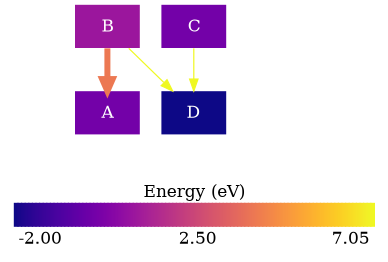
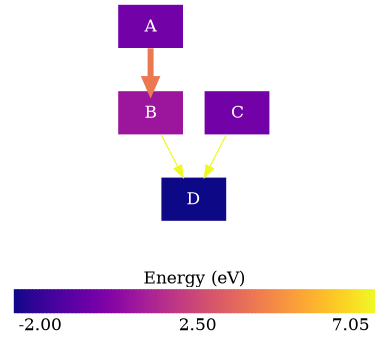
  strict digraph {
    nodesep=0.25
    rankdir=TB
    ranksep=0.5
    node [fillcolor="#7301a8" shape=plaintext style=filled]
    edge [color="#eff821" penwidth=1.0 weight=2.]
    n1 [label=<         <TABLE BORDER="0" CELLBORDER="0" CELLSPACING="0" CELLPADDING="0">           <TR>             <TD><FONT COLOR="#ffffff">A</FONT></TD>           </TR>         </TABLE>         >]
    n2 [fillcolor="#9b169d" label=<         <TABLE BORDER="0" CELLBORDER="0" CELLSPACING="0" CELLPADDING="0">           <TR>             <TD><FONT COLOR="#ffffff">B</FONT></TD>           </TR>         </TABLE>         >]
    n3 [fillcolor="#0d0886" label=<         <TABLE BORDER="0" CELLBORDER="0" CELLSPACING="0" CELLPADDING="0">           <TR>             <TD><FONT COLOR="#ffffff">D</FONT></TD>           </TR>         </TABLE>         >]
    n4 [fillcolor="#ffffff" label=<<TABLE BORDER="0" CELLBORDER="0" CELLSPACING="-1">             <TR>                 <TD COLSPAN="100">Energy (eV)</TD>             </TR>             <TR>                 <TD BGCOLOR="#0d0886:#150789" WIDTH="1" HEIGHT="20"></TD>                 <TD BGCOLOR="#150789:#1b068c" WIDTH="1" HEIGHT="20"></TD>                 <TD BGCOLOR="#1b068c:#21068f" WIDTH="1" HEIGHT="20"></TD>                 <TD BGCOLOR="#21068f:#260591" WIDTH="1" HEIGHT="20"></TD>                 <TD BGCOLOR="#260591:#2b0593" WIDTH="1" HEIGHT="20"></TD>                 <TD BGCOLOR="#2b0593:#300595" WIDTH="1" HEIGHT="20"></TD>                 <TD BGCOLOR="#300595:#340497" WIDTH="1" HEIGHT="20"></TD>                 <TD BGCOLOR="#340497:#390499" WIDTH="1" HEIGHT="20"></TD>                 <TD BGCOLOR="#390499:#3d049b" WIDTH="1" HEIGHT="20"></TD>                 <TD BGCOLOR="#3d049b:#41039c" WIDTH="1" HEIGHT="20"></TD>                 <TD BGCOLOR="#41039c:#46039e" WIDTH="1" HEIGHT="20"></TD>                 <TD BGCOLOR="#46039e:#4a03a0" WIDTH="1" HEIGHT="20"></TD>                 <TD BGCOLOR="#4a03a0:#4e02a1" WIDTH="1" HEIGHT="20"></TD>                 <TD BGCOLOR="#4e02a1:#5202a2" WIDTH="1" HEIGHT="20"></TD>                 <TD BGCOLOR="#5202a2:#5601a3" WIDTH="1" HEIGHT="20"></TD>                 <TD BGCOLOR="#5601a3:#5a01a4" WIDTH="1" HEIGHT="20"></TD>                 <TD BGCOLOR="#5a01a4:#5e01a5" WIDTH="1" HEIGHT="20"></TD>                 <TD BGCOLOR="#5e01a5:#6200a6" WIDTH="1" HEIGHT="20"></TD>                 <TD BGCOLOR="#6200a6:#6600a7" WIDTH="1" HEIGHT="20"></TD>                 <TD BGCOLOR="#6600a7:#6a00a7" WIDTH="1" HEIGHT="20"></TD>                 <TD BGCOLOR="#6a00a7:#6e00a7" WIDTH="1" HEIGHT="20"></TD>                 <TD BGCOLOR="#6e00a7:#7201a8" WIDTH="1" HEIGHT="20"></TD>                 <TD BGCOLOR="#7201a8:#7601a8" WIDTH="1" HEIGHT="20"></TD>                 <TD BGCOLOR="#7601a8:#7902a7" WIDTH="1" HEIGHT="20"></TD>                 <TD BGCOLOR="#7902a7:#7d03a7" WIDTH="1" HEIGHT="20"></TD>                 <TD BGCOLOR="#7d03a7:#8104a6" WIDTH="1" HEIGHT="20"></TD>                 <TD BGCOLOR="#8104a6:#8506a6" WIDTH="1" HEIGHT="20"></TD>                 <TD BGCOLOR="#8506a6:#8808a5" WIDTH="1" HEIGHT="20"></TD>                 <TD BGCOLOR="#8808a5:#8c0aa4" WIDTH="1" HEIGHT="20"></TD>                 <TD BGCOLOR="#8c0aa4:#900da3" WIDTH="1" HEIGHT="20"></TD>                 <TD BGCOLOR="#900da3:#9310a1" WIDTH="1" HEIGHT="20"></TD>                 <TD BGCOLOR="#9310a1:#9712a0" WIDTH="1" HEIGHT="20"></TD>                 <TD BGCOLOR="#9712a0:#9a159e" WIDTH="1" HEIGHT="20"></TD>                 <TD BGCOLOR="#9a159e:#9d189c" WIDTH="1" HEIGHT="20"></TD>                 <TD BGCOLOR="#9d189c:#a11b9a" WIDTH="1" HEIGHT="20"></TD>                 <TD BGCOLOR="#a11b9a:#a41e98" WIDTH="1" HEIGHT="20"></TD>                 <TD BGCOLOR="#a41e98:#a72196" WIDTH="1" HEIGHT="20"></TD>                 <TD BGCOLOR="#a72196:#aa2494" WIDTH="1" HEIGHT="20"></TD>                 <TD BGCOLOR="#aa2494:#ad2691" WIDTH="1" HEIGHT="20"></TD>                 <TD BGCOLOR="#ad2691:#b0298f" WIDTH="1" HEIGHT="20"></TD>                 <TD BGCOLOR="#b0298f:#b32c8d" WIDTH="1" HEIGHT="20"></TD>                 <TD BGCOLOR="#b32c8d:#b62f8a" WIDTH="1" HEIGHT="20"></TD>                 <TD BGCOLOR="#b62f8a:#b83288" WIDTH="1" HEIGHT="20"></TD>                 <TD BGCOLOR="#b83288:#bb3586" WIDTH="1" HEIGHT="20"></TD>                 <TD BGCOLOR="#bb3586:#be3883" WIDTH="1" HEIGHT="20"></TD>                 <TD BGCOLOR="#be3883:#c03b81" WIDTH="1" HEIGHT="20"></TD>                 <TD BGCOLOR="#c03b81:#c33d7e" WIDTH="1" HEIGHT="20"></TD>                 <TD BGCOLOR="#c33d7e:#c6407c" WIDTH="1" HEIGHT="20"></TD>                 <TD BGCOLOR="#c6407c:#c8437a" WIDTH="1" HEIGHT="20"></TD>                 <TD BGCOLOR="#c8437a:#ca4677" WIDTH="1" HEIGHT="20"></TD>                 <TD BGCOLOR="#ca4677:#cd4975" WIDTH="1" HEIGHT="20"></TD>                 <TD BGCOLOR="#cd4975:#cf4c73" WIDTH="1" HEIGHT="20"></TD>                 <TD BGCOLOR="#cf4c73:#d14f71" WIDTH="1" HEIGHT="20"></TD>                 <TD BGCOLOR="#d14f71:#d4526e" WIDTH="1" HEIGHT="20"></TD>                 <TD BGCOLOR="#d4526e:#d6556c" WIDTH="1" HEIGHT="20"></TD>                 <TD BGCOLOR="#d6556c:#d8586a" WIDTH="1" HEIGHT="20"></TD>                 <TD BGCOLOR="#d8586a:#da5a68" WIDTH="1" HEIGHT="20"></TD>                 <TD BGCOLOR="#da5a68:#dc5d65" WIDTH="1" HEIGHT="20"></TD>                 <TD BGCOLOR="#dc5d65:#de6063" WIDTH="1" HEIGHT="20"></TD>                 <TD BGCOLOR="#de6063:#e06361" WIDTH="1" HEIGHT="20"></TD>                 <TD BGCOLOR="#e06361:#e2665f" WIDTH="1" HEIGHT="20"></TD>                 <TD BGCOLOR="#e2665f:#e4695d" WIDTH="1" HEIGHT="20"></TD>                 <TD BGCOLOR="#e4695d:#e66c5a" WIDTH="1" HEIGHT="20"></TD>                 <TD BGCOLOR="#e66c5a:#e76f58" WIDTH="1" HEIGHT="20"></TD>                 <TD BGCOLOR="#e76f58:#e97356" WIDTH="1" HEIGHT="20"></TD>                 <TD BGCOLOR="#e97356:#eb7654" WIDTH="1" HEIGHT="20"></TD>                 <TD BGCOLOR="#eb7654:#ed7952" WIDTH="1" HEIGHT="20"></TD>                 <TD BGCOLOR="#ed7952:#ee7c4f" WIDTH="1" HEIGHT="20"></TD>                 <TD BGCOLOR="#ee7c4f:#f07f4d" WIDTH="1" HEIGHT="20"></TD>                 <TD BGCOLOR="#f07f4d:#f1834b" WIDTH="1" HEIGHT="20"></TD>                 <TD BGCOLOR="#f1834b:#f28649" WIDTH="1" HEIGHT="20"></TD>                 <TD BGCOLOR="#f28649:#f48947" WIDTH="1" HEIGHT="20"></TD>                 <TD BGCOLOR="#f48947:#f58d44" WIDTH="1" HEIGHT="20"></TD>                 <TD BGCOLOR="#f58d44:#f69042" WIDTH="1" HEIGHT="20"></TD>                 <TD BGCOLOR="#f69042:#f79440" WIDTH="1" HEIGHT="20"></TD>                 <TD BGCOLOR="#f79440:#f8973e" WIDTH="1" HEIGHT="20"></TD>                 <TD BGCOLOR="#f8973e:#f99b3c" WIDTH="1" HEIGHT="20"></TD>                 <TD BGCOLOR="#f99b3c:#fa9e39" WIDTH="1" HEIGHT="20"></TD>                 <TD BGCOLOR="#fa9e39:#fba237" WIDTH="1" HEIGHT="20"></TD>                 <TD BGCOLOR="#fba237:#fba635" WIDTH="1" HEIGHT="20"></TD>                 <TD BGCOLOR="#fba635:#fca933" WIDTH="1" HEIGHT="20"></TD>                 <TD BGCOLOR="#fca933:#fcad31" WIDTH="1" HEIGHT="20"></TD>                 <TD BGCOLOR="#fcad31:#fdb12f" WIDTH="1" HEIGHT="20"></TD>                 <TD BGCOLOR="#fdb12f:#fdb52d" WIDTH="1" HEIGHT="20"></TD>                 <TD BGCOLOR="#fdb52d:#fdb92b" WIDTH="1" HEIGHT="20"></TD>                 <TD BGCOLOR="#fdb92b:#fdbd29" WIDTH="1" HEIGHT="20"></TD>                 <TD BGCOLOR="#fdbd29:#fdc128" WIDTH="1" HEIGHT="20"></TD>                 <TD BGCOLOR="#fdc128:#fcc527" WIDTH="1" HEIGHT="20"></TD>                 <TD BGCOLOR="#fcc527:#fcc925" WIDTH="1" HEIGHT="20"></TD>                 <TD BGCOLOR="#fcc925:#fbcd24" WIDTH="1" HEIGHT="20"></TD>                 <TD BGCOLOR="#fbcd24:#fbd124" WIDTH="1" HEIGHT="20"></TD>                 <TD BGCOLOR="#fbd124:#fad524" WIDTH="1" HEIGHT="20"></TD>                 <TD BGCOLOR="#fad524:#f9d924" WIDTH="1" HEIGHT="20"></TD>                 <TD BGCOLOR="#f9d924:#f8de24" WIDTH="1" HEIGHT="20"></TD>                 <TD BGCOLOR="#f8de24:#f7e225" WIDTH="1" HEIGHT="20"></TD>                 <TD BGCOLOR="#f7e225:#f5e625" WIDTH="1" HEIGHT="20"></TD>                 <TD BGCOLOR="#f5e625:#f4eb26" WIDTH="1" HEIGHT="20"></TD>                 <TD BGCOLOR="#f4eb26:#f2ef26" WIDTH="1" HEIGHT="20"></TD>                 <TD BGCOLOR="#f2ef26:#f0f425" WIDTH="1" HEIGHT="20"></TD>                 <TD BGCOLOR="#f0f425:#eff821" WIDTH="1" HEIGHT="20"></TD>             </TR>             <TR>                 <TD COLSPAN="100%">                     <TABLE BORDER="0" CELLBORDER="0" CELLSPACING="0" WIDTH="100%">                         <TR>                             <TD ALIGN="LEFT" WIDTH="33%">-2.00</TD>                             <TD ALIGN="CENTER" WIDTH="34%">2.50</TD>                             <TD ALIGN="RIGHT" WIDTH="33%">7.05</TD>                         </TR>                     </TABLE>                 </TD>             </TR>         </TABLE>>]
    n5 [label=<         <TABLE BORDER="0" CELLBORDER="0" CELLSPACING="0" CELLPADDING="0">           <TR>             <TD><FONT COLOR="#ffffff">C</FONT></TD>           </TR>         </TABLE>         >]
-   n2 -> n1 [color="#ec7852" penwidth=5.0]
+   n1 -> n2 [color="#ec7852" penwidth=5.0]
    n2 -> n3
    n3 -> n4 [style=invis color="" penwidth=""]
    n5 -> n3
  }
